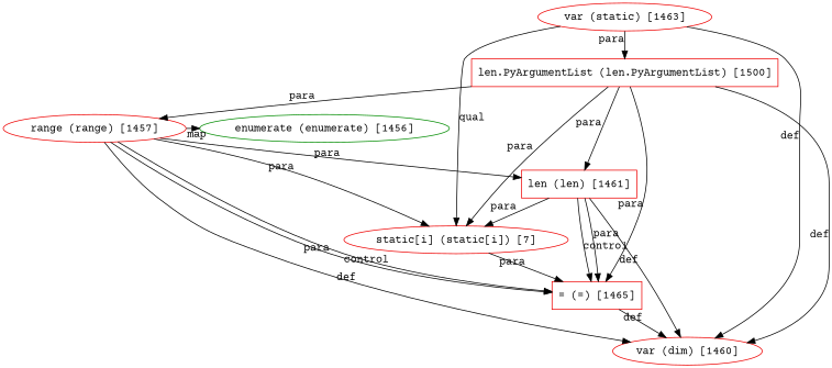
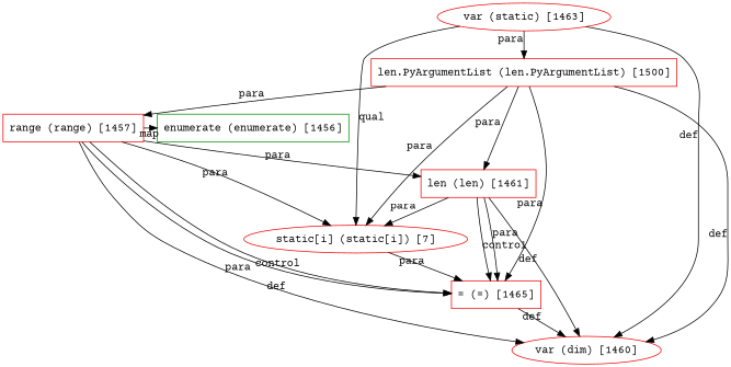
  digraph {
    fontname="Courier Prime"
    node [color=red2 fontname="Courier Prime" shape=box]
    edge [fontname="Courier Prime" from_closure=True xlabel=para]
-   n1 [label="range (range) [1457]" shape=ellipse]
-   n2 [color=green4 label="enumerate (enumerate) [1456]" shape=ellipse]
+   n1 [label="range (range) [1457]"]
+   n2 [color=green4 label="enumerate (enumerate) [1456]"]
    n3 [label="= (=) [1465]"]
    n4 [label="var (dim) [1460]" shape=ellipse]
    n5 [label="static[i] (static[i]) [7]" shape=ellipse]
    n6 [label="len (len) [1461]"]
    n7 [label="var (static) [1463]" shape=ellipse]
    n8 [label="len.PyArgumentList (len.PyArgumentList) [1500]"]
    subgraph sub_1 {
      rank=same
      n1
      n2
    }
    n1 -> n2 [from_closure=False xlabel=map]
    n1 -> n3
    n1 -> n3 [xlabel=control]
    n1 -> n4 [xlabel=def]
    n1 -> n5
    n1 -> n6 [from_closure=False]
    n3 -> n4 [from_closure=False xlabel=def]
    n5 -> n3 [from_closure=False]
    n6 -> n3 [xlabel=control]
    n6 -> n3
    n6 -> n4 [xlabel=def]
    n6 -> n5
    n7 -> n4 [from_closure=False xlabel=def]
    n7 -> n5 [xlabel=qual]
    n7 -> n8
    n8 -> n1 [from_closure=null]
    n8 -> n3 [from_closure=null]
    n8 -> n4 [from_closure=null xlabel=def]
    n8 -> n5 [from_closure=null]
    n8 -> n6 [from_closure=False]
  }
